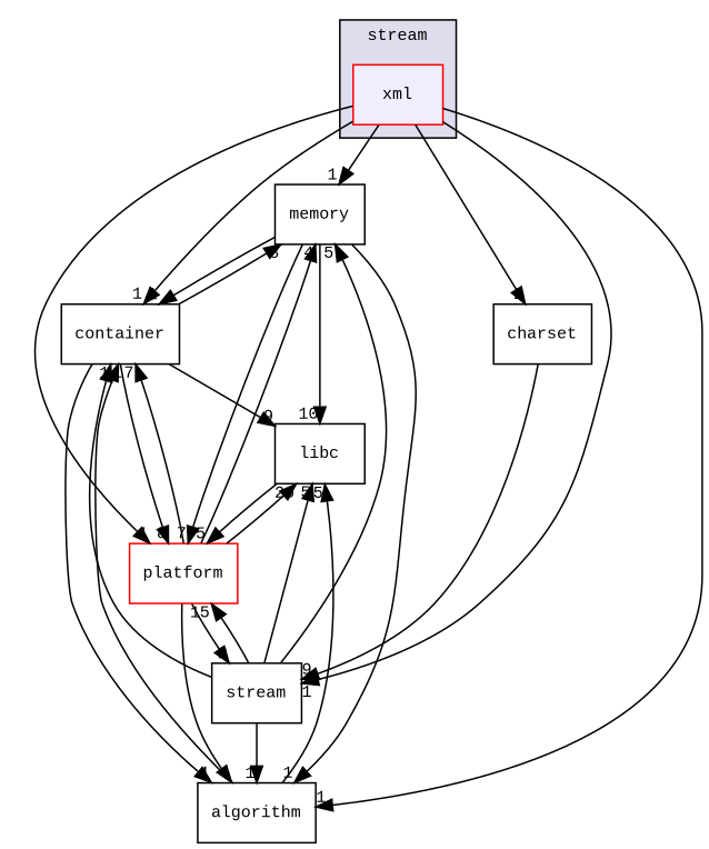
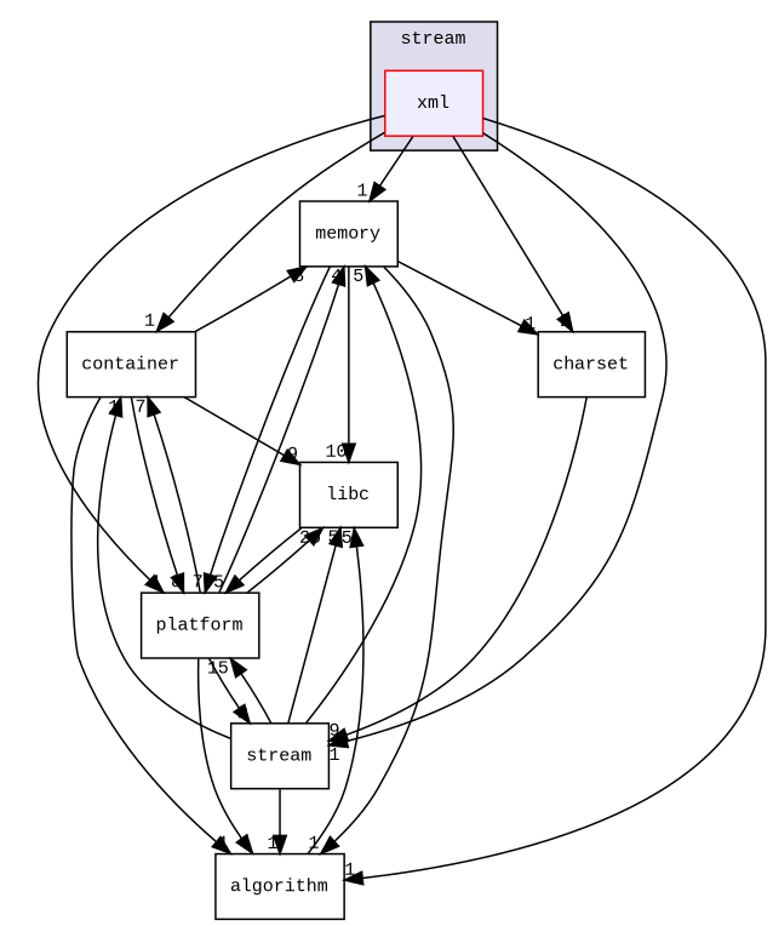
  digraph {
    compound=true
    node [fontname=CourierNew fontsize=10 shape=box]
    edge [headlabel=1 labeldistance=1.5 labelfontname=CourierNew labelfontsize=10]
    n1 [color=red fillcolor="#eeeeff" label=xml pencolor=black style=filled]
    n2 [label=memory]
    n3 [color=black fillcolor=white label=stream style=filled]
    n4 [label=container]
    n5 [label=charset]
-   n6 [color=red fillcolor=white label=platform style=filled]
+   n6 [color=black fillcolor=white label=platform style=filled]
    n7 [label=algorithm]
    n8 [color=black fillcolor=white label=libc style=filled]
    subgraph cluster_1 {
      bgcolor="#ddddee"
      fontname=CourierNew
      fontsize=10
      label=stream
      pencolor=black
      n1
    }
    n1 -> n2
    n1 -> n3
    n1 -> n4
    n1 -> n5 [headlabel=2]
    n1 -> n6
    n1 -> n7
-   n2 -> n4
+   n2 -> n5
    n2 -> n6 [headlabel=7]
    n2 -> n7
    n2 -> n8 [headlabel=10]
    n3 -> n2 [headlabel=5]
    n3 -> n4
    n3 -> n6 [headlabel=15]
    n3 -> n7
    n3 -> n8 [headlabel=5]
    n4 -> n2 [headlabel=8]
    n4 -> n6 [headlabel=8]
    n4 -> n7
    n4 -> n8 [headlabel=9]
    n5 -> n3 [headlabel=9]
    n6 -> n2 [headlabel=4]
    n6 -> n3 [headlabel=2]
    n6 -> n4 [headlabel=7]
    n6 -> n7 [headlabel=4]
    n6 -> n8 [headlabel=26]
-   n7 -> n4
    n7 -> n8 [headlabel=5]
    n8 -> n6 [headlabel=5]
  }
